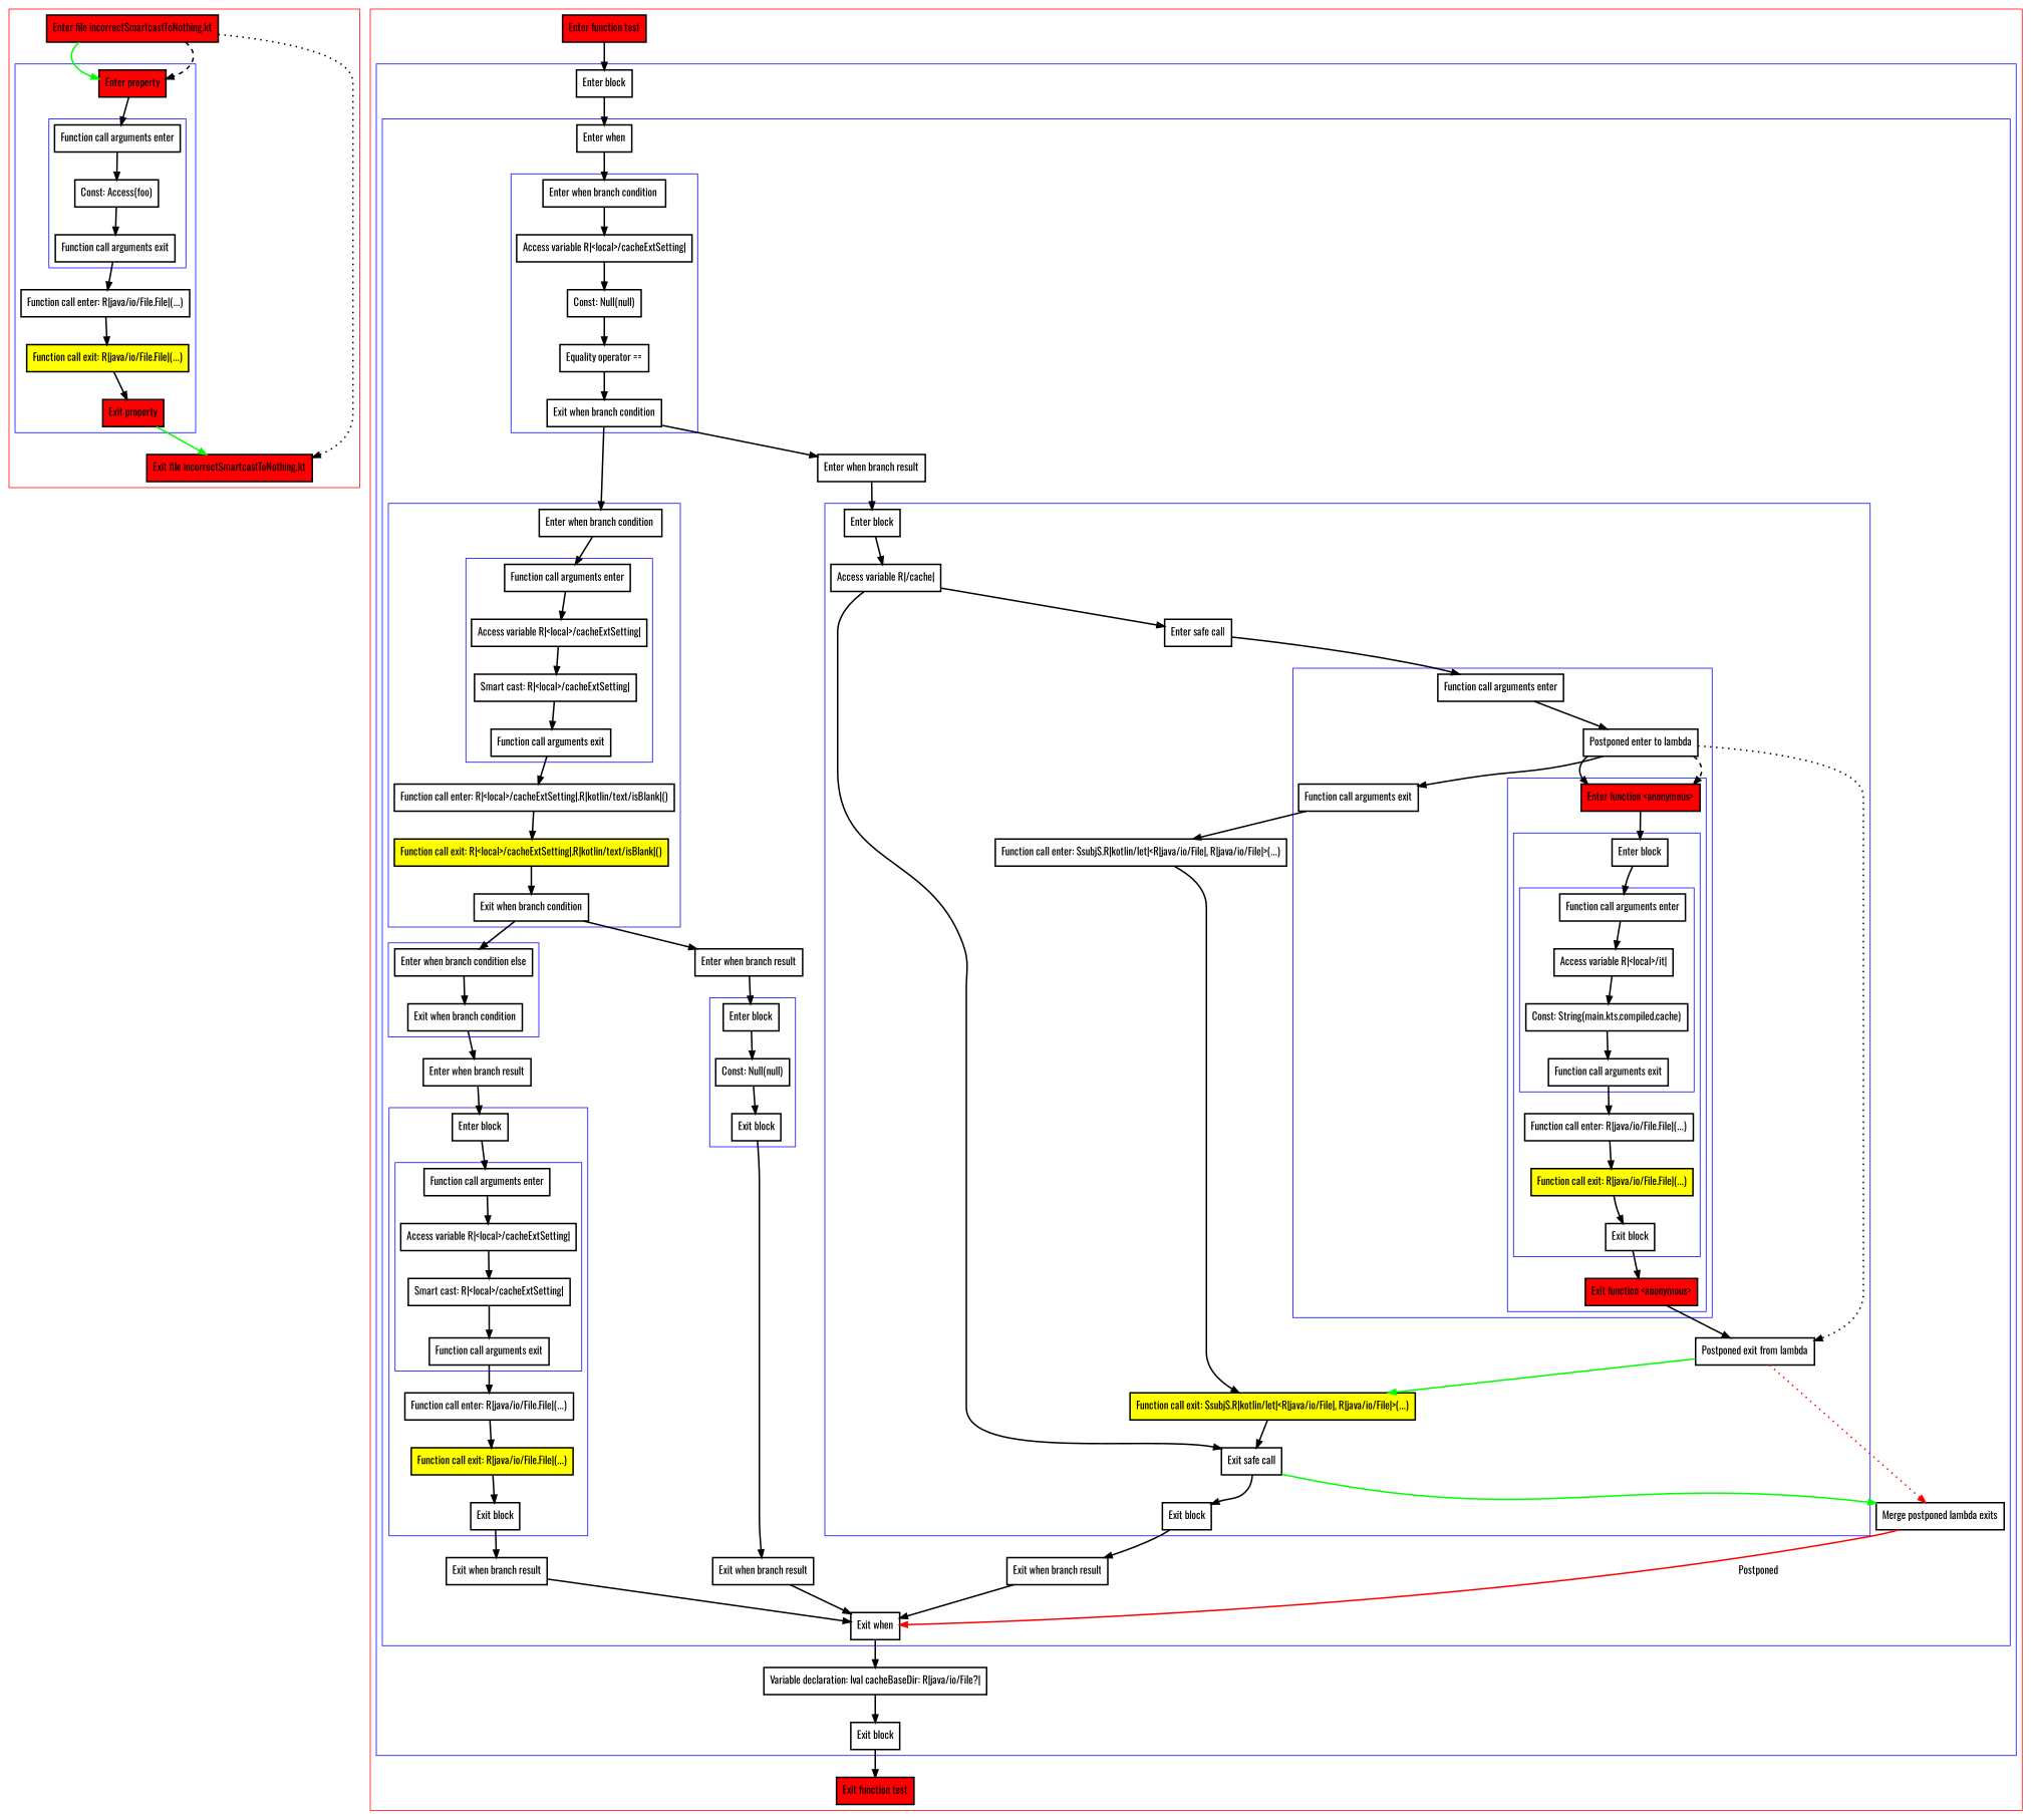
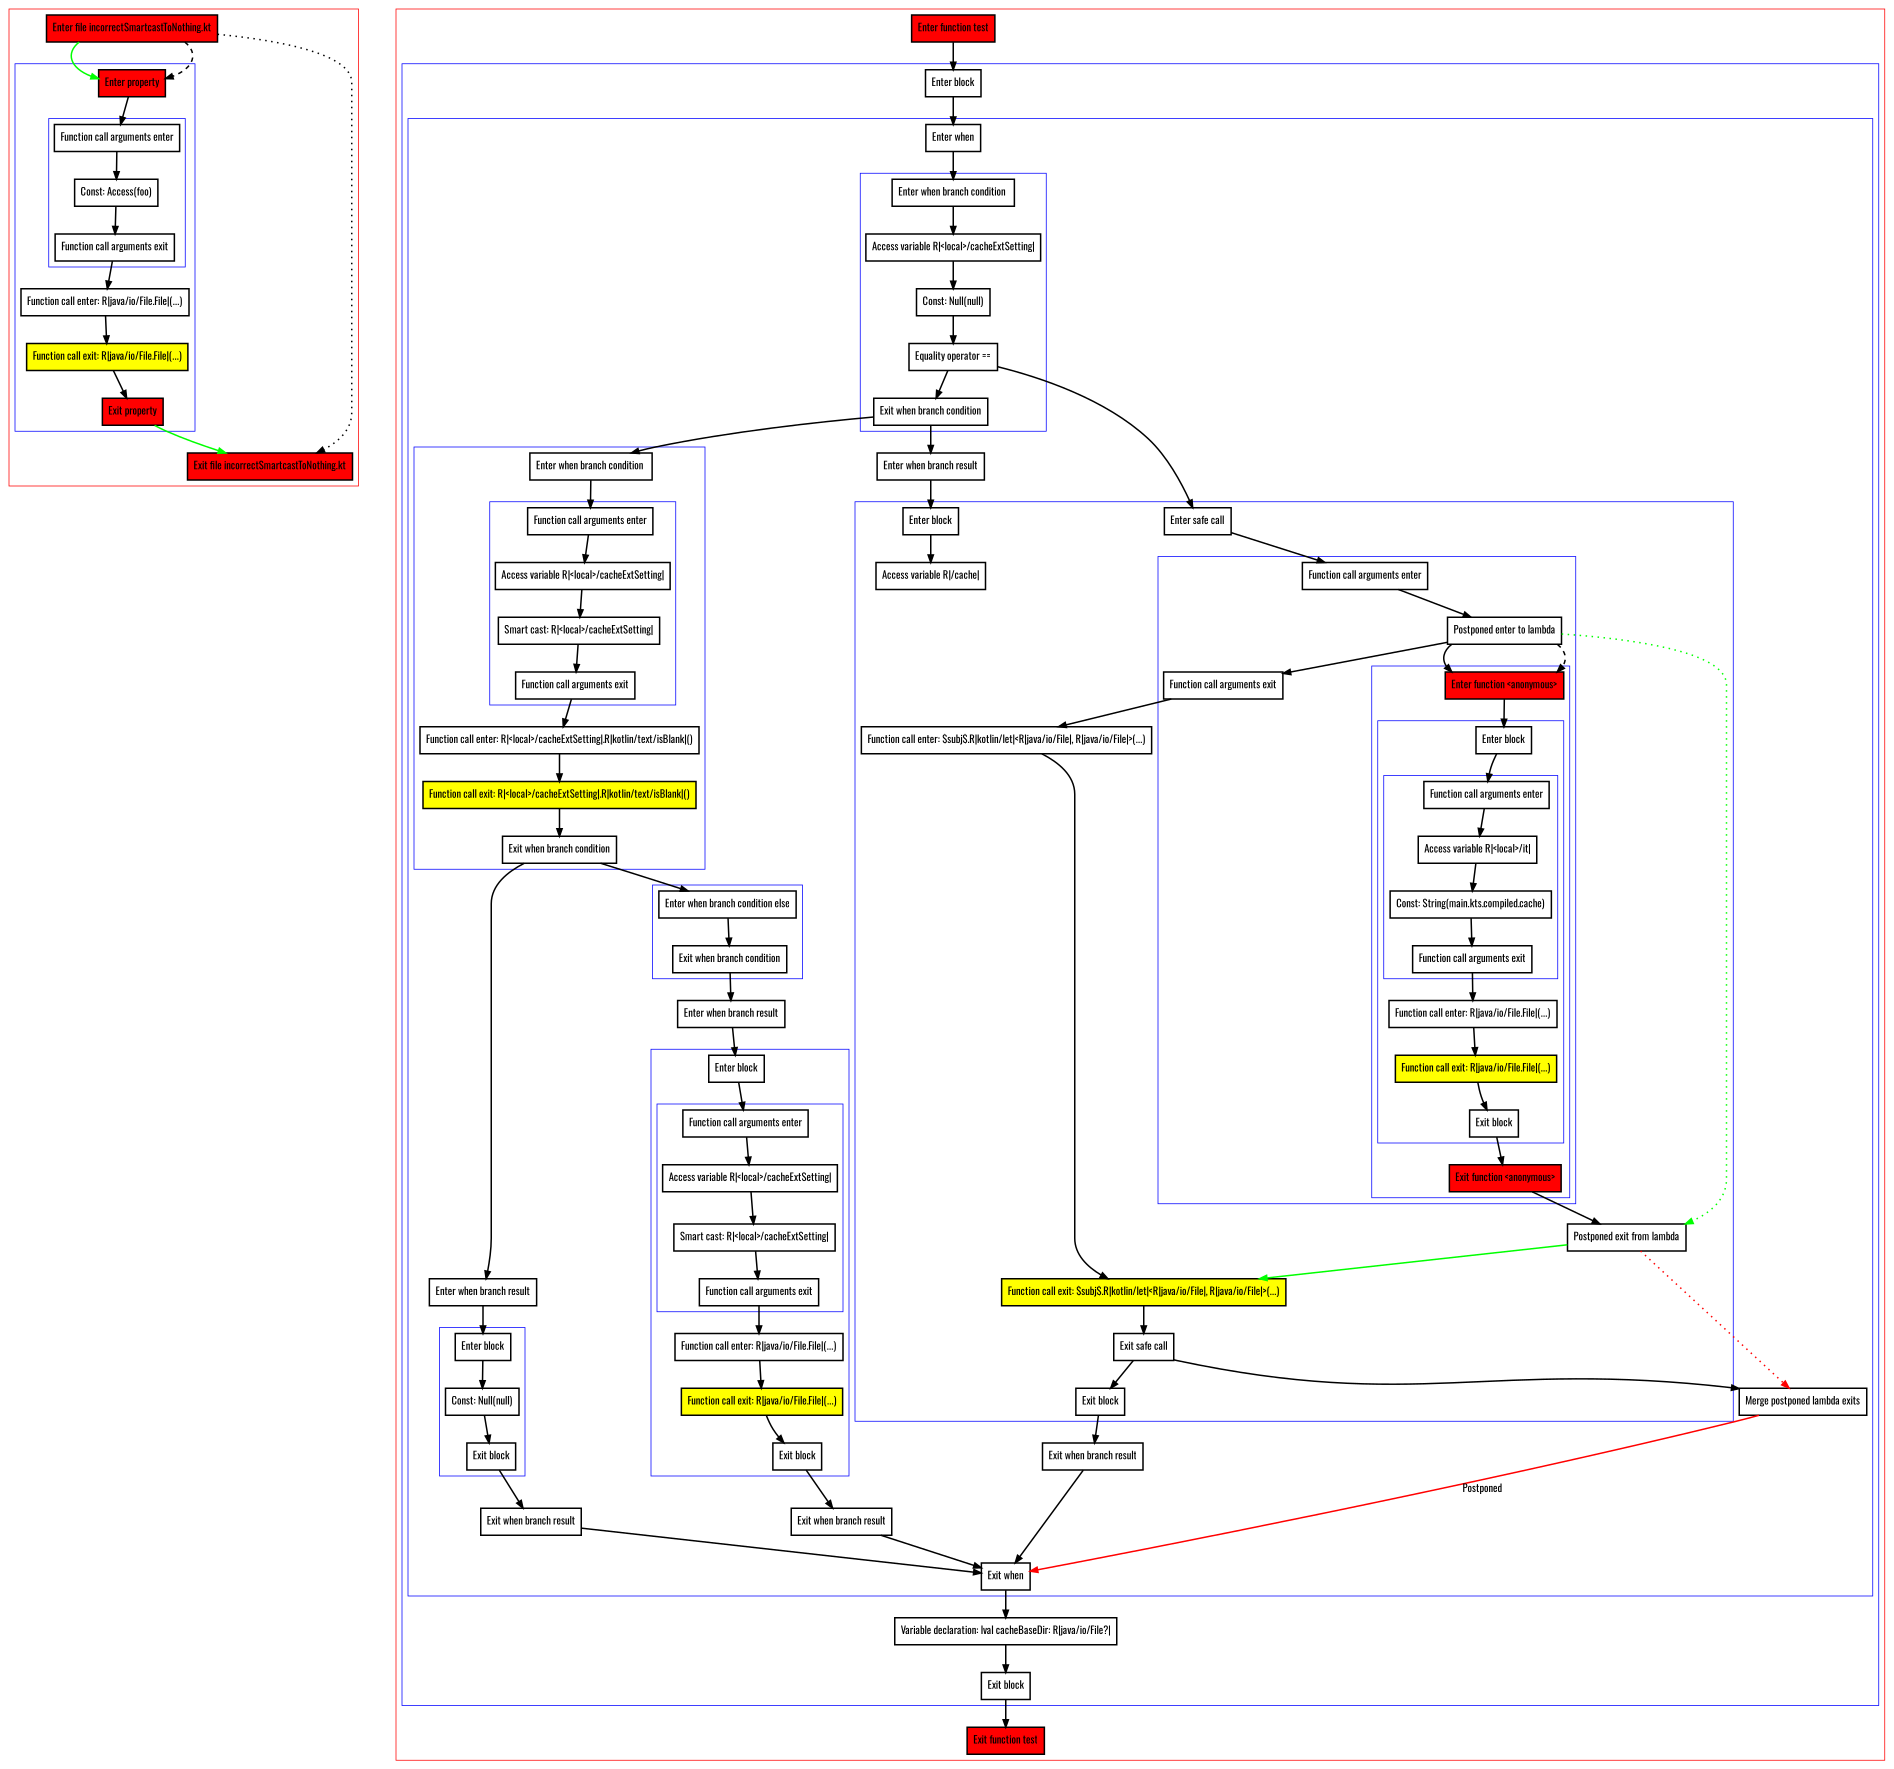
  digraph {
    fontname=Oswald
    nodesep=3
    node [fontname=Oswald penwidth=2 shape=box]
    edge [fontname=Oswald penwidth=2]
    n1 [label="Function call arguments enter"]
    n2 [label="Const: Access(foo)"]
    n3 [label="Function call arguments exit"]
    n4 [fillcolor=red label="Enter property" style=filled]
    n5 [label="Function call enter: R|java/io/File.File|(...)"]
    n6 [fillcolor=yellow label="Function call exit: R|java/io/File.File|(...)" style=filled]
    n7 [fillcolor=red label="Exit property" style=filled]
    n8 [fillcolor=red label="Enter file incorrectSmartcastToNothing.kt" style=filled]
    n9 [fillcolor=red label="Exit file incorrectSmartcastToNothing.kt" style=filled]
    n10 [label="Enter when branch condition "]
    n11 [label="Access variable R|<local>/cacheExtSetting|"]
    n12 [label="Const: Null(null)"]
    n13 [label="Equality operator =="]
    n14 [label="Exit when branch condition"]
    n15 [label="Function call arguments enter"]
    n16 [label="Access variable R|<local>/cacheExtSetting|"]
    n17 [label="Smart cast: R|<local>/cacheExtSetting|"]
    n18 [label="Function call arguments exit"]
    n19 [label="Enter when branch condition "]
    n20 [label="Function call enter: R|<local>/cacheExtSetting|.R|kotlin/text/isBlank|()"]
    n21 [fillcolor=yellow label="Function call exit: R|<local>/cacheExtSetting|.R|kotlin/text/isBlank|()" style=filled]
    n22 [label="Exit when branch condition"]
    n23 [label="Enter when branch condition else"]
    n24 [label="Exit when branch condition"]
    n25 [label="Function call arguments enter"]
    n26 [label="Access variable R|<local>/cacheExtSetting|"]
    n27 [label="Smart cast: R|<local>/cacheExtSetting|"]
    n28 [label="Function call arguments exit"]
    n29 [label="Enter block"]
    n30 [label="Function call enter: R|java/io/File.File|(...)"]
    n31 [fillcolor=yellow label="Function call exit: R|java/io/File.File|(...)" style=filled]
    n32 [label="Exit block"]
    n33 [label="Enter block"]
    n34 [label="Const: Null(null)"]
    n35 [label="Exit block"]
    n36 [label="Function call arguments enter"]
    n37 [label="Access variable R|<local>/it|"]
    n38 [label="Const: String(main.kts.compiled.cache)"]
    n39 [label="Function call arguments exit"]
    n40 [label="Enter block"]
    n41 [label="Function call enter: R|java/io/File.File|(...)"]
    n42 [fillcolor=yellow label="Function call exit: R|java/io/File.File|(...)" style=filled]
    n43 [label="Exit block"]
    n44 [fillcolor=red label="Enter function <anonymous>" style=filled]
    n45 [fillcolor=red label="Exit function <anonymous>" style=filled]
    n46 [label="Function call arguments enter"]
    n47 [label="Postponed enter to lambda"]
    n48 [label="Function call arguments exit"]
    n49 [label="Enter block"]
    n50 [label="Access variable R|/cache|"]
    n51 [label="Enter safe call"]
    n52 [label="Function call enter: $subj$.R|kotlin/let|<R|java/io/File|, R|java/io/File|>(...)"]
    n53 [label="Postponed exit from lambda"]
    n54 [fillcolor=yellow label="Function call exit: $subj$.R|kotlin/let|<R|java/io/File|, R|java/io/File|>(...)" style=filled]
    n55 [label="Exit safe call"]
    n56 [label="Exit block"]
    n57 [label="Enter when"]
    n58 [label="Enter when branch result"]
    n59 [label="Exit when branch result"]
    n60 [label="Enter when branch result"]
    n61 [label="Exit when branch result"]
    n62 [label="Enter when branch result"]
    n63 [label="Exit when branch result"]
    n64 [label="Merge postponed lambda exits"]
    n65 [label="Exit when"]
    n66 [label="Enter block"]
    n67 [label="Variable declaration: lval cacheBaseDir: R|java/io/File?|"]
    n68 [label="Exit block"]
    n69 [fillcolor=red label="Enter function test" style=filled]
    n70 [fillcolor=red label="Exit function test" style=filled]
    subgraph cluster_1 {
      color=red
      n8
      n9
      subgraph cluster_2 {
        color=blue
        n4
        n5
        n6
        n7
        subgraph cluster_3 {
          color=blue
          n1
          n2
          n3
        }
      }
    }
    subgraph cluster_4 {
      color=red
      n69
      n70
      subgraph cluster_5 {
        color=blue
        n66
        n67
        n68
        subgraph cluster_6 {
          color=blue
          n57
          n58
          n59
          n60
          n61
          n62
          n63
          n64
          n65
          subgraph cluster_7 {
            color=blue
            n10
            n11
            n12
            n13
            n14
          }
          subgraph cluster_8 {
            color=blue
            n19
            n20
            n21
            n22
            subgraph cluster_9 {
              color=blue
              n15
              n16
              n17
              n18
            }
          }
          subgraph cluster_10 {
            color=blue
            n23
            n24
          }
          subgraph cluster_11 {
            color=blue
            n29
            n30
            n31
            n32
            subgraph cluster_12 {
              color=blue
              n25
              n26
              n27
              n28
            }
          }
          subgraph cluster_13 {
            color=blue
            n33
            n34
            n35
          }
          subgraph cluster_14 {
            color=blue
            n49
            n50
            n51
            n52
            n53
            n54
            n55
            n56
            subgraph cluster_15 {
              color=blue
              n46
              n47
              n48
              subgraph cluster_16 {
                color=blue
                n44
                n45
                subgraph cluster_17 {
                  color=blue
                  n40
                  n41
                  n42
                  n43
                  subgraph cluster_18 {
                    color=blue
                    n36
                    n37
                    n38
                    n39
                  }
                }
              }
            }
          }
        }
      }
    }
    n1 -> n2
    n2 -> n3
    n3 -> n5
    n4 -> n1
    n5 -> n6
    n6 -> n7
    n7 -> n9 [color=green]
    n8 -> n4 [color=green]
    n8 -> n4 [style=dashed]
    n8 -> n9 [style=dotted]
    n10 -> n11
    n11 -> n12
    n12 -> n13
    n13 -> n14
    n14 -> n19
    n14 -> n62
    n15 -> n16
    n16 -> n17
    n17 -> n18
    n18 -> n20
    n19 -> n15
    n20 -> n21
    n21 -> n22
    n22 -> n23
    n22 -> n60
    n23 -> n24
    n24 -> n58
    n25 -> n26
    n26 -> n27
    n27 -> n28
    n28 -> n30
    n29 -> n25
    n30 -> n31
    n31 -> n32
    n32 -> n59
    n33 -> n34
    n34 -> n35
    n35 -> n61
    n36 -> n37
    n37 -> n38
    n38 -> n39
    n39 -> n41
    n40 -> n36
    n41 -> n42
    n42 -> n43
    n43 -> n45
    n44 -> n40
    n45 -> n53
    n46 -> n47
    n47 -> n44
    n47 -> n44 [style=dashed]
    n47 -> n48
-   n47 -> n53 [style=dotted]
+   n47 -> n53 [style=dotted color=green]
    n48 -> n52
    n49 -> n50
-   n50 -> n51
-   n50 -> n55
+   n13 -> n51
    n51 -> n46
    n52 -> n54
    n53 -> n54 [color=green]
    n53 -> n64 [color=red style=dotted]
    n54 -> n55
    n55 -> n56
-   n55 -> n64 [color=green]
+   n55 -> n64
    n56 -> n63
    n57 -> n10
    n58 -> n29
    n59 -> n65
    n60 -> n33
    n61 -> n65
    n62 -> n49
    n63 -> n65
    n64 -> n65 [color=red label=Postponed]
    n65 -> n67
    n66 -> n57
    n67 -> n68
    n68 -> n70
    n69 -> n66
  }
